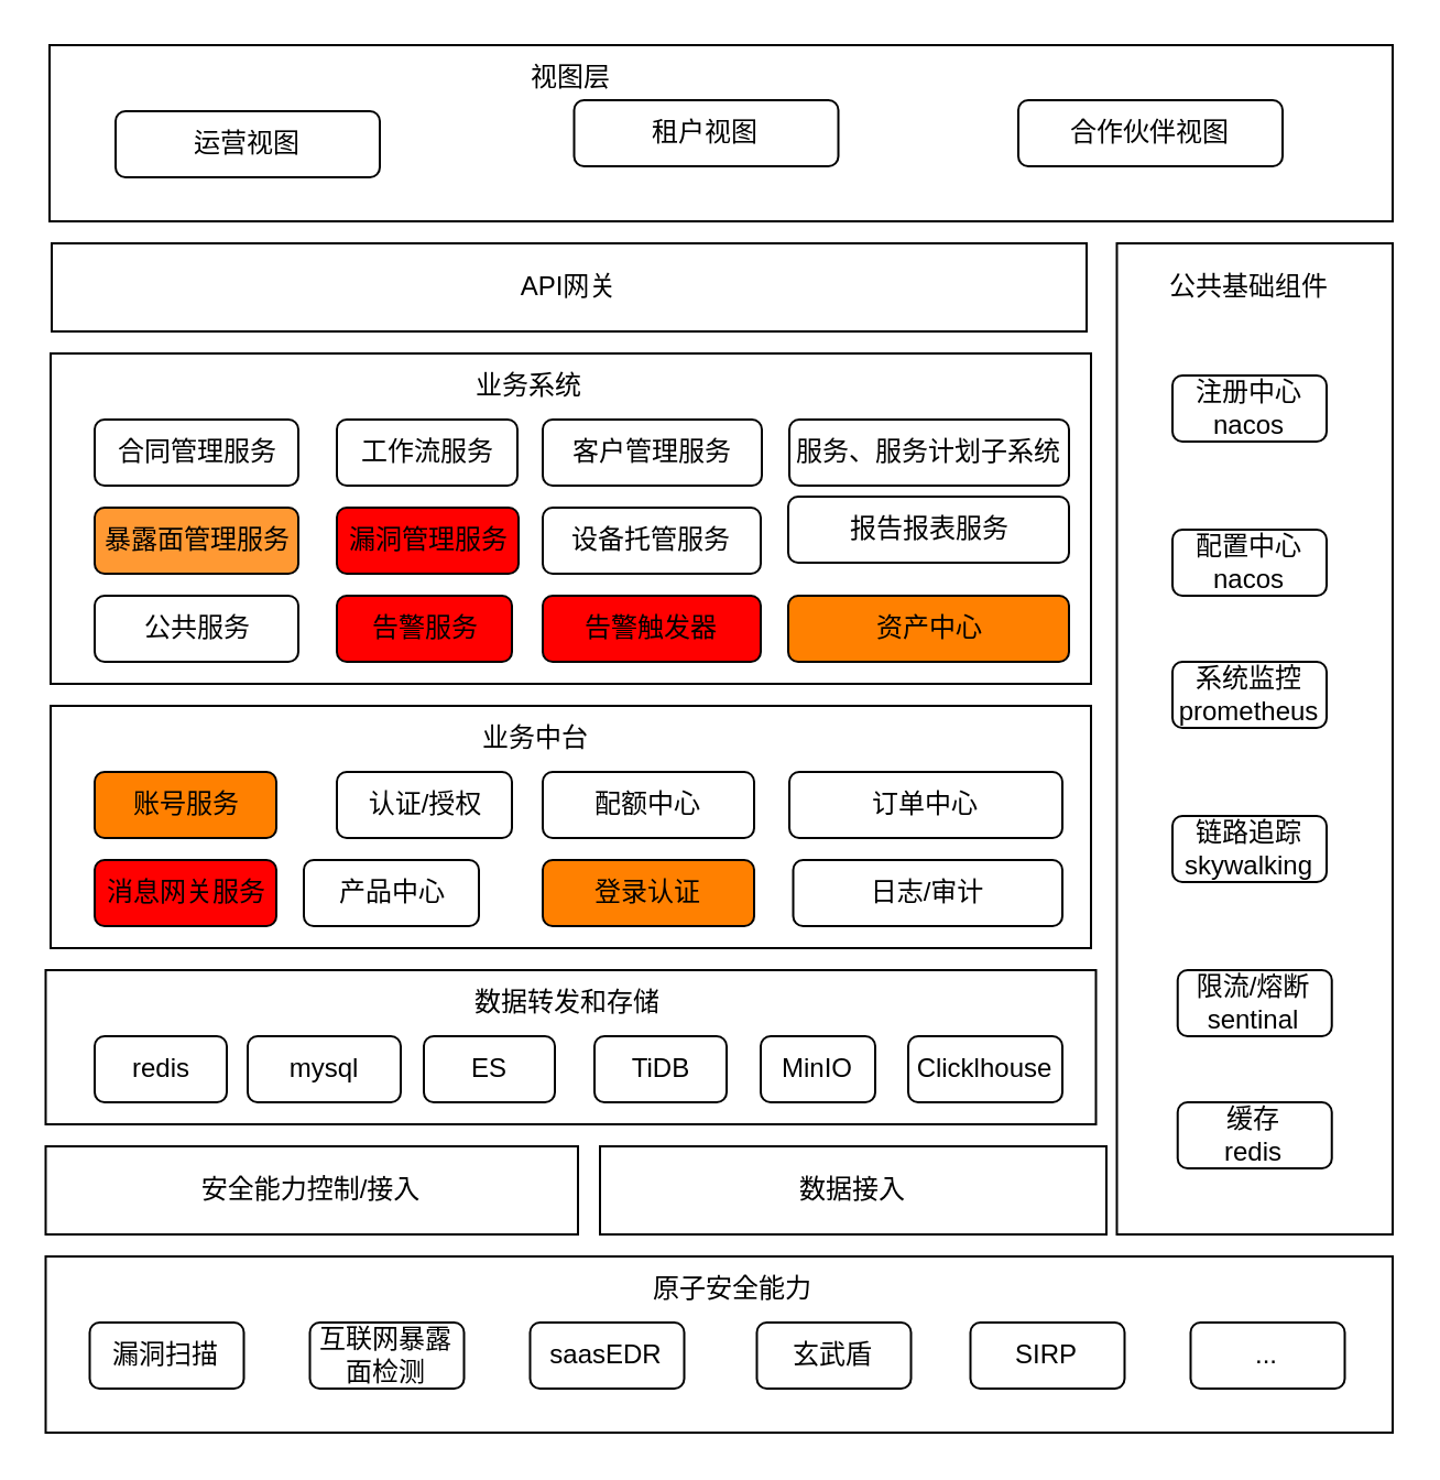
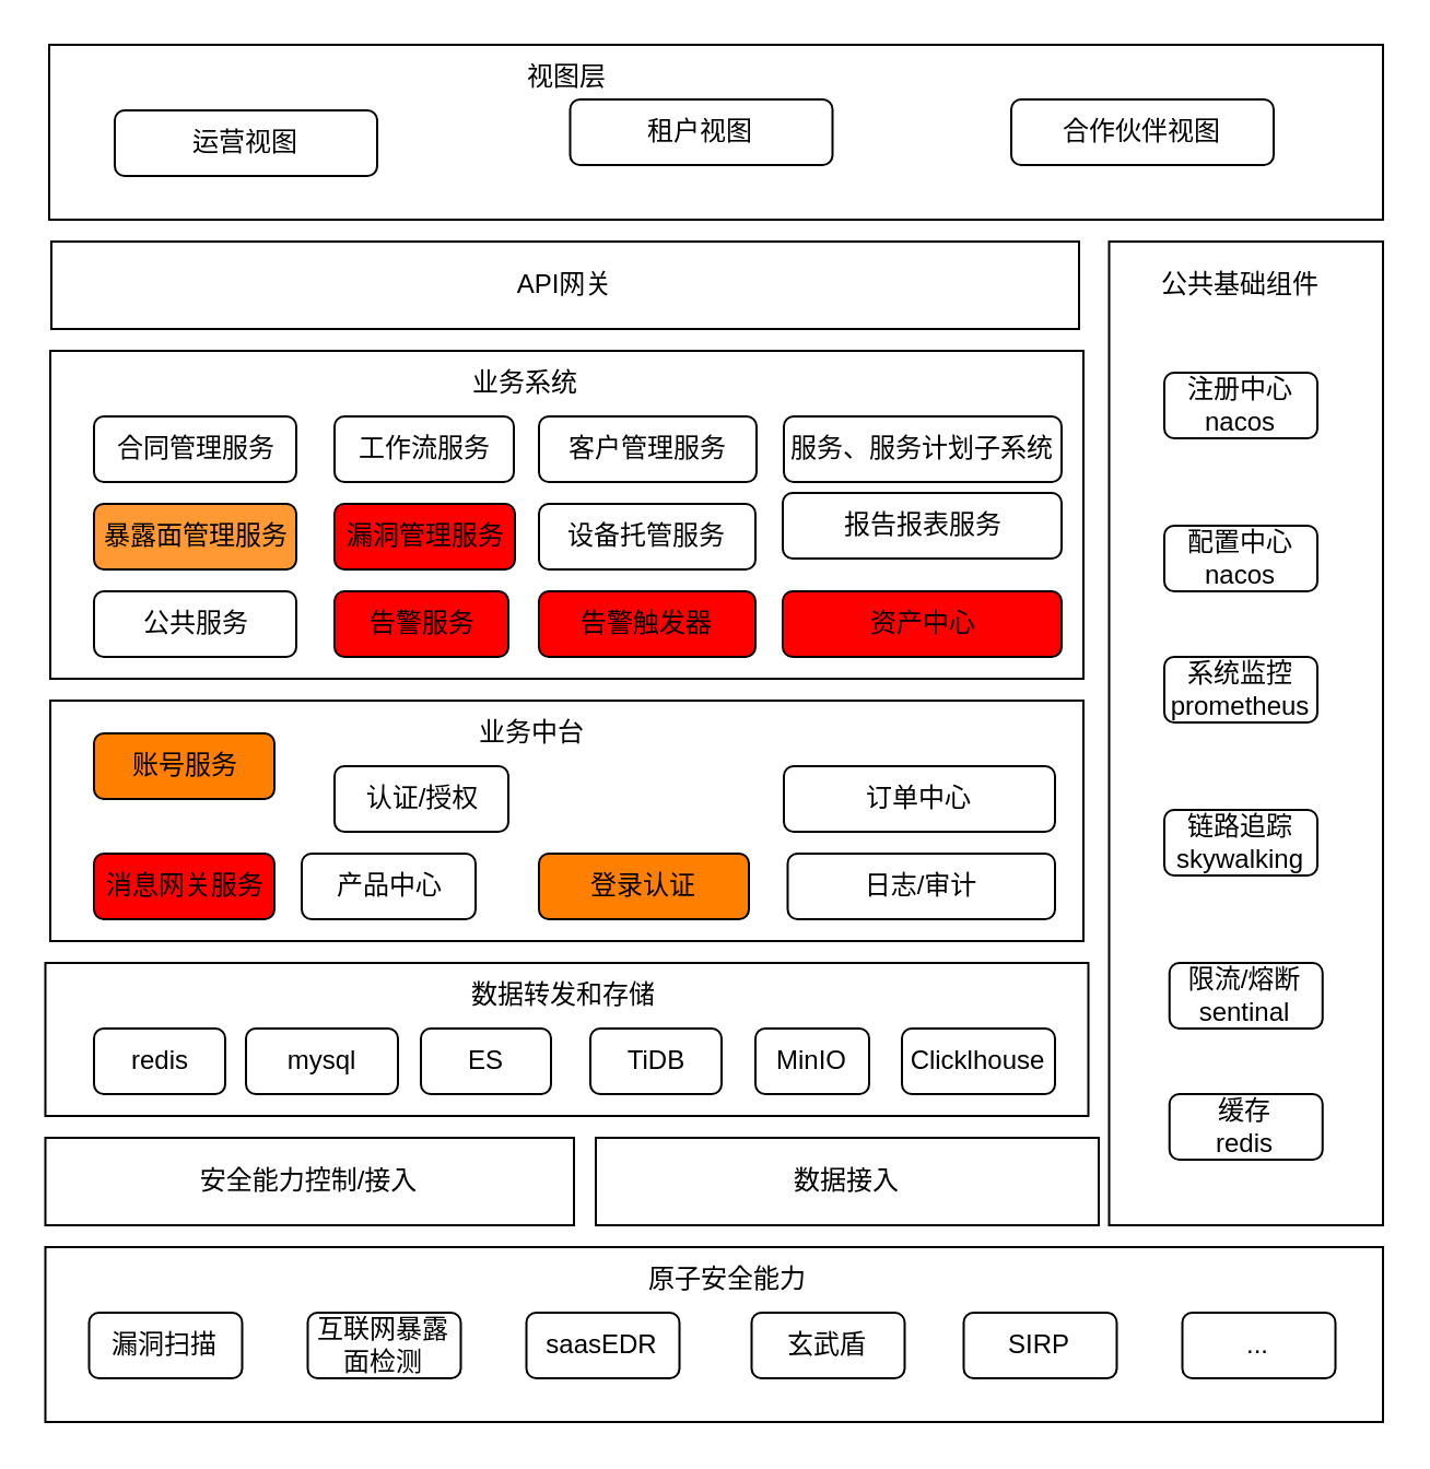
  <mxCell id="0" />
  <mxCell id="1" parent="0" />
  <mxCell id="2" value="" style="rounded=0;whiteSpace=wrap;html=1;" vertex="1" parent="1"><mxGeometry x="506.75" y="110" width="125.25" height="450" as="geometry" /></mxCell>
  <mxCell id="3" value="" style="rounded=0;whiteSpace=wrap;html=1;" vertex="1" parent="1"><mxGeometry x="22.5" y="160" width="472.5" height="150" as="geometry" /></mxCell>
  <mxCell id="4" value="API网关" style="rounded=0;whiteSpace=wrap;html=1;" vertex="1" parent="1"><mxGeometry x="23" y="110" width="470" height="40" as="geometry" /></mxCell>
  <mxCell id="5" value="" style="rounded=0;whiteSpace=wrap;html=1;" vertex="1" parent="1"><mxGeometry x="22" y="20" width="610" height="80" as="geometry" /></mxCell>
  <mxCell id="6" value="运营视图" style="rounded=1;whiteSpace=wrap;html=1;" vertex="1" parent="1"><mxGeometry x="52" y="50" width="120" height="30" as="geometry" /></mxCell>
  <mxCell id="7" value="租户视图" style="rounded=1;whiteSpace=wrap;html=1;" vertex="1" parent="1"><mxGeometry x="260.25" y="45" width="120" height="30" as="geometry" /></mxCell>
  <mxCell id="8" value="合作伙伴视图" style="rounded=1;whiteSpace=wrap;html=1;" vertex="1" parent="1"><mxGeometry x="462" y="45" width="120" height="30" as="geometry" /></mxCell>
  <mxCell id="9" value="视图层" style="text;html=1;strokeColor=none;fillColor=none;align=center;verticalAlign=middle;whiteSpace=wrap;rounded=0;" vertex="1" parent="1"><mxGeometry x="228.75" y="20" width="60" height="30" as="geometry" /></mxCell>
  <mxCell id="10" value="合同管理服务" style="rounded=1;whiteSpace=wrap;html=1;" vertex="1" parent="1"><mxGeometry x="42.5" y="190" width="92.5" height="30" as="geometry" /></mxCell>
  <mxCell id="11" value="工作流服务&lt;span data-darkreader-inline-color=&quot;&quot; style=&quot;color: rgba(0, 0, 0, 0); font-family: monospace; font-size: 0px; text-align: start; --darkreader-inline-color:rgba(209, 207, 204, 0);&quot;&gt;%3CmxGraphModel%3E%3Croot%3E%3CmxCell%20id%3D%220%22%2F%3E%3CmxCell%20id%3D%221%22%20parent%3D%220%22%2F%3E%3CmxCell%20id%3D%222%22%20value%3D%22%E5%90%88%E5%90%8C%E7%AE%A1%E7%90%86%E5%AD%90%E7%B3%BB%E7%BB%9F%22%20style%3D%22rounded%3D1%3BwhiteSpace%3Dwrap%3Bhtml%3D1%3B%22%20vertex%3D%221%22%20parent%3D%221%22%3E%3CmxGeometry%20x%3D%22110%22%20y%3D%22250%22%20width%3D%22120%22%20height%3D%2260%22%20as%3D%22geometry%22%2F%3E%3C%2FmxCell%3E%3C%2Froot%3E%3C%2FmxGraphModel%3&lt;/span&gt;" style="rounded=1;whiteSpace=wrap;html=1;" vertex="1" parent="1"><mxGeometry x="152.5" y="190" width="82" height="30" as="geometry" /></mxCell>
  <mxCell id="12" value="客户管理服务" style="rounded=1;whiteSpace=wrap;html=1;" vertex="1" parent="1"><mxGeometry x="246" y="190" width="99.5" height="30" as="geometry" /></mxCell>
  <mxCell id="13" value="服务、服务计划子系统" style="rounded=1;whiteSpace=wrap;html=1;" vertex="1" parent="1"><mxGeometry x="358" y="190" width="127" height="30" as="geometry" /></mxCell>
  <mxCell id="14" value="暴露面管理服务" style="rounded=1;whiteSpace=wrap;html=1;fillColor=#FF9933;" vertex="1" parent="1"><mxGeometry x="42.5" y="230" width="92.5" height="30" as="geometry" /></mxCell>
  <mxCell id="15" value="漏洞管理服务" style="rounded=1;whiteSpace=wrap;html=1;fillColor=#FF0000;" vertex="1" parent="1"><mxGeometry x="152.5" y="230" width="82.5" height="30" as="geometry" /></mxCell>
  <mxCell id="16" value="设备托管服务" style="rounded=1;whiteSpace=wrap;html=1;" vertex="1" parent="1"><mxGeometry x="246" y="230" width="99" height="30" as="geometry" /></mxCell>
  <mxCell id="17" value="报告报表服务" style="rounded=1;whiteSpace=wrap;html=1;" vertex="1" parent="1"><mxGeometry x="357.5" y="225" width="127.5" height="30" as="geometry" /></mxCell>
  <mxCell id="18" value="公共服务" style="rounded=1;whiteSpace=wrap;html=1;" vertex="1" parent="1"><mxGeometry x="42.5" y="270" width="92.5" height="30" as="geometry" /></mxCell>
  <mxCell id="19" value="告警服务" style="rounded=1;whiteSpace=wrap;html=1;fillColor=#FF0000;" vertex="1" parent="1"><mxGeometry x="152.5" y="270" width="79.5" height="30" as="geometry" /></mxCell>
  <mxCell id="20" value="告警触发器" style="rounded=1;whiteSpace=wrap;html=1;fillColor=#FF0000;" vertex="1" parent="1"><mxGeometry x="246" y="270" width="99" height="30" as="geometry" /></mxCell>
- <mxCell id="21" value="资产中心" style="rounded=1;whiteSpace=wrap;html=1;fillColor=#ff8000;" vertex="1" parent="1"><mxGeometry x="357.5" y="270" width="127.5" height="30" as="geometry" /></mxCell>
+ <mxCell id="21" value="资产中心" style="rounded=1;whiteSpace=wrap;html=1;fillColor=#FF0000;" vertex="1" parent="1"><mxGeometry x="357.5" y="270" width="127.5" height="30" as="geometry" /></mxCell>
  <mxCell id="22" value="" style="rounded=0;whiteSpace=wrap;html=1;" vertex="1" parent="1"><mxGeometry x="22.5" y="320" width="472.5" height="110" as="geometry" /></mxCell>
- <mxCell id="23" value="账号服务" style="rounded=1;whiteSpace=wrap;html=1;fillColor=#FF8000;" vertex="1" parent="1"><mxGeometry x="42.5" y="350" width="82.5" height="30" as="geometry" /></mxCell>
+ <mxCell id="23" value="账号服务" style="rounded=1;whiteSpace=wrap;html=1;fillColor=#FF8000;" vertex="1" parent="1"><mxGeometry x="42.5" y="335" width="82.5" height="30" as="geometry" /></mxCell>
  <mxCell id="24" value="认证/授权" style="rounded=1;whiteSpace=wrap;html=1;" vertex="1" parent="1"><mxGeometry x="152.5" y="350" width="79.5" height="30" as="geometry" /></mxCell>
  <mxCell id="25" value="订单中心" style="rounded=1;whiteSpace=wrap;html=1;" vertex="1" parent="1"><mxGeometry x="358" y="350" width="124" height="30" as="geometry" /></mxCell>
  <mxCell id="26" value="产品中心" style="rounded=1;whiteSpace=wrap;html=1;" vertex="1" parent="1"><mxGeometry x="137.5" y="390" width="79.5" height="30" as="geometry" /></mxCell>
  <mxCell id="27" value="日志/审计" style="rounded=1;whiteSpace=wrap;html=1;" vertex="1" parent="1"><mxGeometry x="359.75" y="390" width="122.25" height="30" as="geometry" /></mxCell>
  <mxCell id="28" value="" style="rounded=0;whiteSpace=wrap;html=1;" vertex="1" parent="1"><mxGeometry x="20.25" y="440" width="477" height="70" as="geometry" /></mxCell>
  <mxCell id="29" value="注册中心&lt;br&gt;nacos" style="rounded=1;whiteSpace=wrap;html=1;" vertex="1" parent="1"><mxGeometry x="532" y="170" width="70" height="30" as="geometry" /></mxCell>
  <mxCell id="30" value="业务系统" style="text;html=1;strokeColor=none;fillColor=none;align=center;verticalAlign=middle;whiteSpace=wrap;rounded=0;" vertex="1" parent="1"><mxGeometry x="209.5" y="160" width="60" height="30" as="geometry" /></mxCell>
  <mxCell id="31" value="业务中台" style="text;html=1;strokeColor=none;fillColor=none;align=center;verticalAlign=middle;whiteSpace=wrap;rounded=0;" vertex="1" parent="1"><mxGeometry x="212.5" y="320" width="60" height="30" as="geometry" /></mxCell>
  <mxCell id="32" value="数据转发和存储" style="text;html=1;strokeColor=none;fillColor=none;align=center;verticalAlign=middle;whiteSpace=wrap;rounded=0;" vertex="1" parent="1"><mxGeometry x="209.5" y="440" width="95" height="30" as="geometry" /></mxCell>
  <mxCell id="33" value="mysql" style="rounded=1;whiteSpace=wrap;html=1;" vertex="1" parent="1"><mxGeometry x="112" y="470" width="69.5" height="30" as="geometry" /></mxCell>
  <mxCell id="34" value="ES" style="rounded=1;whiteSpace=wrap;html=1;" vertex="1" parent="1"><mxGeometry x="192" y="470" width="59.5" height="30" as="geometry" /></mxCell>
  <mxCell id="35" value="TiDB" style="rounded=1;whiteSpace=wrap;html=1;" vertex="1" parent="1"><mxGeometry x="269.5" y="470" width="60" height="30" as="geometry" /></mxCell>
  <mxCell id="36" value="MinIO" style="rounded=1;whiteSpace=wrap;html=1;" vertex="1" parent="1"><mxGeometry x="345" y="470" width="52" height="30" as="geometry" /></mxCell>
  <mxCell id="37" value="Clicklhouse" style="rounded=1;whiteSpace=wrap;html=1;" vertex="1" parent="1"><mxGeometry x="412" y="470" width="70" height="30" as="geometry" /></mxCell>
  <mxCell id="38" value="安全能力控制/接入" style="rounded=0;whiteSpace=wrap;html=1;" vertex="1" parent="1"><mxGeometry x="20.25" y="520" width="241.75" height="40" as="geometry" /></mxCell>
  <mxCell id="39" value="数据接入" style="rounded=0;whiteSpace=wrap;html=1;" vertex="1" parent="1"><mxGeometry x="272" y="520" width="230" height="40" as="geometry" /></mxCell>
  <mxCell id="40" value="" style="rounded=0;whiteSpace=wrap;html=1;" vertex="1" parent="1"><mxGeometry x="20.25" y="570" width="611.75" height="80" as="geometry" /></mxCell>
  <mxCell id="41" value="漏洞扫描" style="rounded=1;whiteSpace=wrap;html=1;" vertex="1" parent="1"><mxGeometry x="40.25" y="600" width="70" height="30" as="geometry" /></mxCell>
  <mxCell id="42" value="原子安全能力" style="text;html=1;strokeColor=none;fillColor=none;align=center;verticalAlign=middle;whiteSpace=wrap;rounded=0;" vertex="1" parent="1"><mxGeometry x="285.25" y="570" width="95" height="30" as="geometry" /></mxCell>
  <mxCell id="43" value="互联网暴露面检测" style="rounded=1;whiteSpace=wrap;html=1;" vertex="1" parent="1"><mxGeometry x="140.25" y="600" width="70" height="30" as="geometry" /></mxCell>
  <mxCell id="44" value="saasEDR" style="rounded=1;whiteSpace=wrap;html=1;" vertex="1" parent="1"><mxGeometry x="240.25" y="600" width="70" height="30" as="geometry" /></mxCell>
  <mxCell id="45" value="玄武盾" style="rounded=1;whiteSpace=wrap;html=1;" vertex="1" parent="1"><mxGeometry x="343.25" y="600" width="70" height="30" as="geometry" /></mxCell>
  <mxCell id="46" value="SIRP" style="rounded=1;whiteSpace=wrap;html=1;" vertex="1" parent="1"><mxGeometry x="440.25" y="600" width="70" height="30" as="geometry" /></mxCell>
  <mxCell id="47" value="..." style="rounded=1;whiteSpace=wrap;html=1;" vertex="1" parent="1"><mxGeometry x="540.25" y="600" width="70" height="30" as="geometry" /></mxCell>
  <mxCell id="48" value="配置中心&lt;br&gt;nacos" style="rounded=1;whiteSpace=wrap;html=1;" vertex="1" parent="1"><mxGeometry x="532" y="240" width="70" height="30" as="geometry" /></mxCell>
  <mxCell id="49" value="系统监控&lt;br&gt;prometheus" style="rounded=1;whiteSpace=wrap;html=1;" vertex="1" parent="1"><mxGeometry x="532" y="300" width="70" height="30" as="geometry" /></mxCell>
  <mxCell id="50" value="链路追踪&lt;br&gt;skywalking" style="rounded=1;whiteSpace=wrap;html=1;" vertex="1" parent="1"><mxGeometry x="532" y="370" width="70" height="30" as="geometry" /></mxCell>
  <mxCell id="51" value="限流/熔断&lt;br&gt;sentinal" style="rounded=1;whiteSpace=wrap;html=1;" vertex="1" parent="1"><mxGeometry x="534.37" y="440" width="70" height="30" as="geometry" /></mxCell>
  <mxCell id="52" value="缓存&lt;br&gt;redis" style="rounded=1;whiteSpace=wrap;html=1;" vertex="1" parent="1"><mxGeometry x="534.37" y="500" width="70" height="30" as="geometry" /></mxCell>
  <mxCell id="53" value="消息网关服务" style="rounded=1;whiteSpace=wrap;html=1;fillColor=#FF0000;" vertex="1" parent="1"><mxGeometry x="42.5" y="390" width="82.5" height="30" as="geometry" /></mxCell>
- <mxCell id="54" value="配额中心" style="rounded=1;whiteSpace=wrap;html=1;" vertex="1" parent="1"><mxGeometry x="246" y="350" width="96" height="30" as="geometry" /></mxCell>
  <mxCell id="55" value="登录认证" style="rounded=1;whiteSpace=wrap;html=1;fillColor=#FF8000;" vertex="1" parent="1"><mxGeometry x="246" y="390" width="96" height="30" as="geometry" /></mxCell>
  <mxCell id="56" value="公共基础组件" style="text;html=1;strokeColor=none;fillColor=none;align=center;verticalAlign=middle;whiteSpace=wrap;rounded=0;" vertex="1" parent="1"><mxGeometry x="527" y="115" width="80" height="30" as="geometry" /></mxCell>
  <mxCell id="57" value="redis" style="rounded=1;whiteSpace=wrap;html=1;" vertex="1" parent="1"><mxGeometry x="42.5" y="470" width="60" height="30" as="geometry" /></mxCell>
